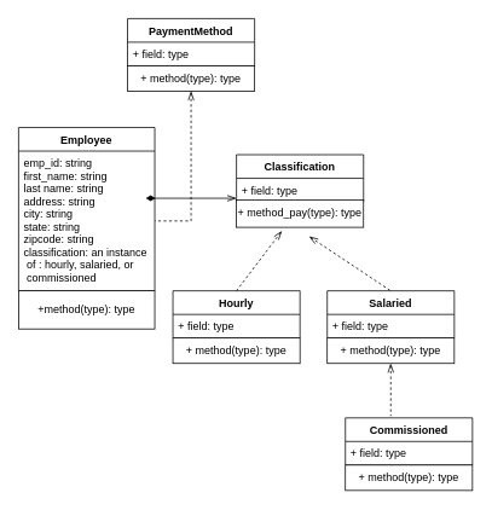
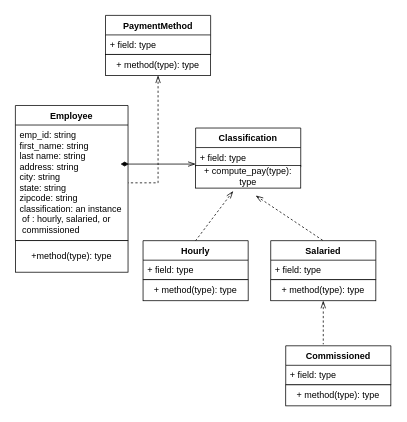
  <mxCell id="0" />
  <mxCell id="1" parent="0" />
  <mxCell id="2" value="Employee" style="swimlane;fontStyle=1;childLayout=stackLayout;horizontal=1;startSize=26;horizontalStack=0;resizeParent=1;resizeParentMax=0;resizeLast=0;collapsible=1;marginBottom=0;" vertex="1" parent="1"><mxGeometry x="20" y="140" width="150" height="180" as="geometry" /></mxCell>
  <mxCell id="3" value="emp_id: string&#10;first_name: string&#10;last name: string&#10;address: string&#10;city: string&#10;state: string&#10;zipcode: string&#10;classification: an instance&#10; of : hourly, salaried, or&#10; commissioned" style="text;strokeColor=none;fillColor=none;align=left;verticalAlign=top;spacingLeft=4;spacingRight=4;overflow=hidden;rotatable=0;points=[[0,0.5],[1,0.5]];portConstraint=eastwest;" vertex="1" parent="2"><mxGeometry y="26" width="150" height="154" as="geometry" /></mxCell>
  <mxCell id="4" value="+method(type): type" style="rounded=0;whiteSpace=wrap;html=1;" vertex="1" parent="1"><mxGeometry x="20" y="320" width="150" height="42" as="geometry" /></mxCell>
  <mxCell id="5" value="" style="endArrow=diamondThin;startArrow=openThin;html=1;endFill=1;startFill=0;endSize=8;startSize=8;" edge="1" parent="1"><mxGeometry width="50" height="50" relative="1" as="geometry"><mxPoint x="260" y="218" as="sourcePoint" /><mxPoint x="160" y="218" as="targetPoint" /></mxGeometry></mxCell>
  <mxCell id="6" value="Classification" style="swimlane;fontStyle=1;childLayout=stackLayout;horizontal=1;startSize=26;horizontalStack=0;resizeParent=1;resizeParentMax=0;resizeLast=0;collapsible=1;marginBottom=0;" vertex="1" parent="1"><mxGeometry x="260" y="170" width="140" height="52" as="geometry" /></mxCell>
  <mxCell id="7" value="+ field: type" style="text;strokeColor=none;fillColor=none;align=left;verticalAlign=top;spacingLeft=4;spacingRight=4;overflow=hidden;rotatable=0;points=[[0,0.5],[1,0.5]];portConstraint=eastwest;" vertex="1" parent="6"><mxGeometry y="26" width="140" height="26" as="geometry" /></mxCell>
  <mxCell id="8" value="Hourly" style="swimlane;fontStyle=1;childLayout=stackLayout;horizontal=1;startSize=26;horizontalStack=0;resizeParent=1;resizeParentMax=0;resizeLast=0;collapsible=1;marginBottom=0;" vertex="1" parent="1"><mxGeometry x="190" y="320" width="140" height="52" as="geometry" /></mxCell>
  <mxCell id="9" value="+ field: type" style="text;strokeColor=none;fillColor=none;align=left;verticalAlign=top;spacingLeft=4;spacingRight=4;overflow=hidden;rotatable=0;points=[[0,0.5],[1,0.5]];portConstraint=eastwest;" vertex="1" parent="8"><mxGeometry y="26" width="140" height="26" as="geometry" /></mxCell>
  <mxCell id="10" value="&lt;span style=&quot;text-align: left&quot;&gt;+ method(type): type&lt;/span&gt;" style="rounded=0;whiteSpace=wrap;html=1;" vertex="1" parent="1"><mxGeometry x="190" y="372" width="140" height="28" as="geometry" /></mxCell>
- <mxCell id="11" value="&lt;span style=&quot;text-align: left&quot;&gt;+ method_pay(type): type&lt;/span&gt;" style="rounded=0;whiteSpace=wrap;html=1;" vertex="1" parent="1"><mxGeometry x="260" y="220" width="140" height="30" as="geometry" /></mxCell>
+ <mxCell id="11" value="&lt;span style=&quot;text-align: left&quot;&gt;+ compute_pay(type): type&lt;/span&gt;" style="rounded=0;whiteSpace=wrap;html=1;" vertex="1" parent="1"><mxGeometry x="260" y="220" width="140" height="30" as="geometry" /></mxCell>
  <mxCell id="12" value="" style="endArrow=none;startArrow=openThin;html=1;endFill=0;startFill=0;endSize=8;startSize=8;entryX=0.5;entryY=0;entryDx=0;entryDy=0;dashed=1;" edge="1" parent="1" target="8"><mxGeometry width="50" height="50" relative="1" as="geometry"><mxPoint x="310" y="254" as="sourcePoint" /><mxPoint x="170" y="228" as="targetPoint" /><Array as="points" /></mxGeometry></mxCell>
  <mxCell id="13" value="Salaried" style="swimlane;fontStyle=1;childLayout=stackLayout;horizontal=1;startSize=26;horizontalStack=0;resizeParent=1;resizeParentMax=0;resizeLast=0;collapsible=1;marginBottom=0;" vertex="1" parent="1"><mxGeometry x="360" y="320" width="140" height="52" as="geometry" /></mxCell>
  <mxCell id="14" value="+ field: type" style="text;strokeColor=none;fillColor=none;align=left;verticalAlign=top;spacingLeft=4;spacingRight=4;overflow=hidden;rotatable=0;points=[[0,0.5],[1,0.5]];portConstraint=eastwest;" vertex="1" parent="13"><mxGeometry y="26" width="140" height="26" as="geometry" /></mxCell>
  <mxCell id="15" value="&lt;span style=&quot;text-align: left&quot;&gt;+ method(type): type&lt;/span&gt;" style="rounded=0;whiteSpace=wrap;html=1;" vertex="1" parent="1"><mxGeometry x="360" y="372" width="140" height="28" as="geometry" /></mxCell>
  <mxCell id="16" value="PaymentMethod" style="swimlane;fontStyle=1;childLayout=stackLayout;horizontal=1;startSize=26;horizontalStack=0;resizeParent=1;resizeParentMax=0;resizeLast=0;collapsible=1;marginBottom=0;" vertex="1" parent="1"><mxGeometry x="140" y="20" width="140" height="52" as="geometry" /></mxCell>
  <mxCell id="17" value="+ field: type" style="text;strokeColor=none;fillColor=none;align=left;verticalAlign=top;spacingLeft=4;spacingRight=4;overflow=hidden;rotatable=0;points=[[0,0.5],[1,0.5]];portConstraint=eastwest;" vertex="1" parent="16"><mxGeometry y="26" width="140" height="26" as="geometry" /></mxCell>
  <mxCell id="18" style="edgeStyle=orthogonalEdgeStyle;rounded=0;orthogonalLoop=1;jettySize=auto;html=1;entryX=1;entryY=0.5;entryDx=0;entryDy=0;dashed=1;startArrow=openThin;startFill=0;endArrow=none;endFill=0;startSize=8;endSize=8;" edge="1" parent="1" source="19" target="3"><mxGeometry relative="1" as="geometry" /></mxCell>
  <mxCell id="19" value="&lt;span style=&quot;text-align: left&quot;&gt;+ method(type): type&lt;/span&gt;" style="rounded=0;whiteSpace=wrap;html=1;" vertex="1" parent="1"><mxGeometry x="140" y="72" width="140" height="28" as="geometry" /></mxCell>
  <mxCell id="20" value="" style="endArrow=none;startArrow=openThin;html=1;endFill=0;startFill=0;endSize=8;startSize=8;dashed=1;entryX=0.5;entryY=0;entryDx=0;entryDy=0;" edge="1" parent="1" target="13"><mxGeometry width="50" height="50" relative="1" as="geometry"><mxPoint x="340" y="260" as="sourcePoint" /><mxPoint x="490" y="360" as="targetPoint" /><Array as="points" /></mxGeometry></mxCell>
  <mxCell id="21" value="" style="endArrow=none;startArrow=openThin;html=1;endFill=0;startFill=0;endSize=8;startSize=8;dashed=1;exitX=0.5;exitY=1;exitDx=0;exitDy=0;" edge="1" parent="1" source="15"><mxGeometry width="50" height="50" relative="1" as="geometry"><mxPoint x="370" y="560" as="sourcePoint" /><mxPoint x="430" y="458" as="targetPoint" /><Array as="points" /></mxGeometry></mxCell>
  <mxCell id="22" value="Commissioned" style="swimlane;fontStyle=1;childLayout=stackLayout;horizontal=1;startSize=26;horizontalStack=0;resizeParent=1;resizeParentMax=0;resizeLast=0;collapsible=1;marginBottom=0;" vertex="1" parent="1"><mxGeometry x="380" y="460" width="140" height="52" as="geometry" /></mxCell>
  <mxCell id="23" value="+ field: type" style="text;strokeColor=none;fillColor=none;align=left;verticalAlign=top;spacingLeft=4;spacingRight=4;overflow=hidden;rotatable=0;points=[[0,0.5],[1,0.5]];portConstraint=eastwest;" vertex="1" parent="22"><mxGeometry y="26" width="140" height="26" as="geometry" /></mxCell>
  <mxCell id="24" value="&lt;span style=&quot;text-align: left&quot;&gt;+ method(type): type&lt;/span&gt;" style="rounded=0;whiteSpace=wrap;html=1;" vertex="1" parent="1"><mxGeometry x="380" y="512" width="140" height="28" as="geometry" /></mxCell>
